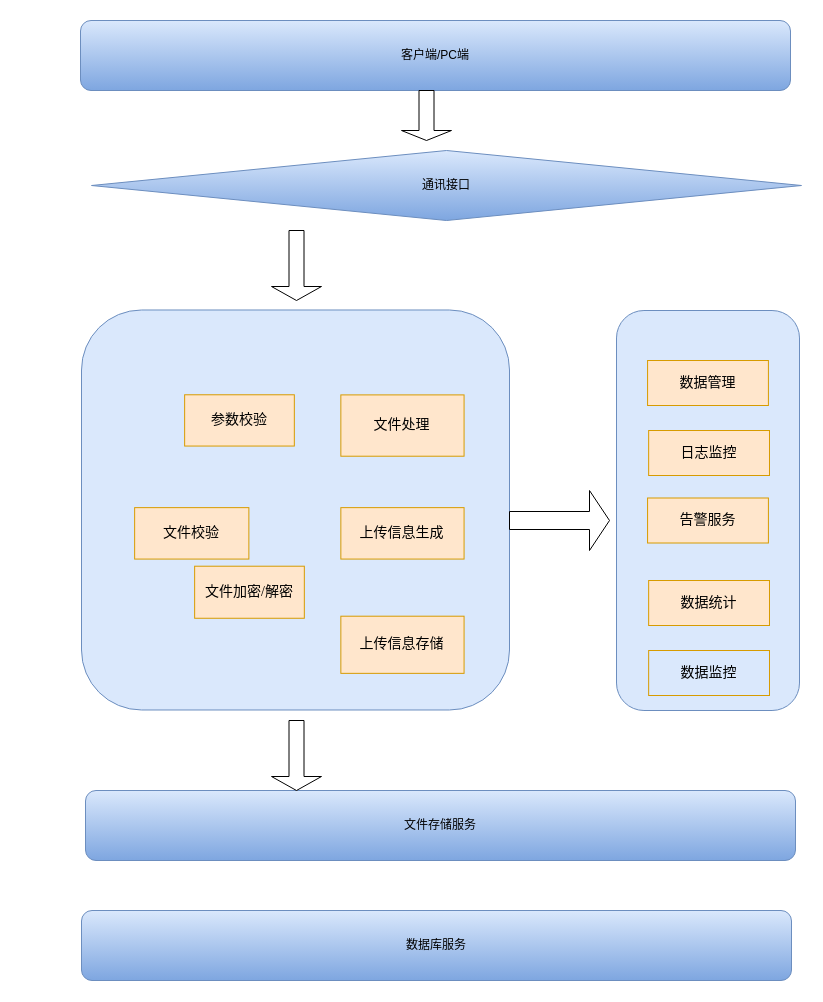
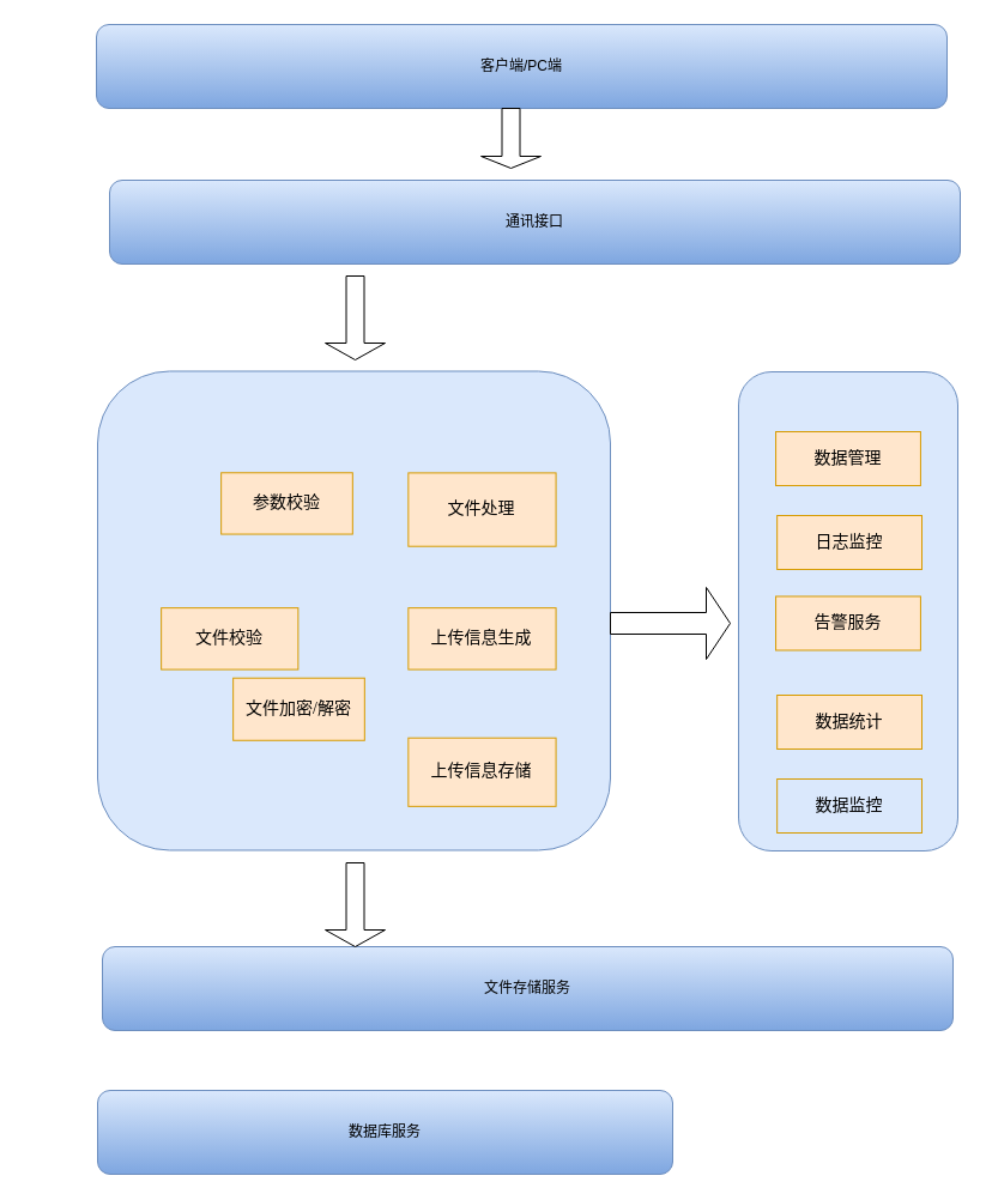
  <mxCell id="0" />
  <mxCell id="1" parent="0" />
  <mxCell id="2" value="" style="group" vertex="1" connectable="0" parent="1"><mxGeometry x="20" y="50" width="710" height="70" as="geometry" /></mxCell>
  <mxCell id="3" value="客户端/PC端" style="rounded=1;whiteSpace=wrap;html=1;fillColor=#dae8fc;strokeColor=#6c8ebf;gradientColor=#7ea6e0;" vertex="1" parent="2"><mxGeometry x="60" y="-30" width="710" height="70" as="geometry" /></mxCell>
  <mxCell id="4" value="" style="shape=singleArrow;direction=south;whiteSpace=wrap;html=1;" vertex="1" parent="1"><mxGeometry x="401" y="90" width="50" height="50" as="geometry" /></mxCell>
- <mxCell id="5" value="通讯接口" style="rhombus;whiteSpace=wrap;html=1;fillColor=#dae8fc;strokeColor=#6c8ebf;gradientColor=#7ea6e0;" vertex="1" parent="1"><mxGeometry x="91" y="150" width="710" height="70" as="geometry" /></mxCell>
+ <mxCell id="5" value="通讯接口" style="rounded=1;whiteSpace=wrap;html=1;fillColor=#dae8fc;strokeColor=#6c8ebf;gradientColor=#7ea6e0;" vertex="1" parent="1"><mxGeometry x="91" y="150" width="710" height="70" as="geometry" /></mxCell>
  <mxCell id="6" value="" style="group" vertex="1" connectable="0" parent="1"><mxGeometry x="81" y="310" width="718" height="420" as="geometry" /></mxCell>
  <mxCell id="7" value="" style="group" vertex="1" connectable="0" parent="6"><mxGeometry y="20" width="428" height="400" as="geometry" /></mxCell>
  <mxCell id="8" value="" style="rounded=1;whiteSpace=wrap;html=1;fillColor=#dae8fc;strokeColor=#6c8ebf;" vertex="1" parent="7"><mxGeometry y="-20.513" width="428.0" height="400.0" as="geometry" /></mxCell>
  <mxCell id="9" value="&lt;p style=&quot;margin: 0pt 0pt 0.0pt; text-align: justify; font-family: &amp;quot;Times New Roman&amp;quot;; font-size: 10.5pt;&quot; class=&quot;MsoNormal&quot;&gt;参数校验&lt;/p&gt;" style="rounded=0;whiteSpace=wrap;html=1;fillColor=#ffe6cc;strokeColor=#d79b00;" vertex="1" parent="7"><mxGeometry x="103.139" y="64.284" width="109.687" height="51.271" as="geometry" /></mxCell>
  <mxCell id="10" value="&lt;p style=&quot;margin: 0pt 0pt 0.0pt; text-align: justify; font-family: &amp;quot;Times New Roman&amp;quot;; font-size: 10.5pt;&quot; class=&quot;MsoNormal&quot;&gt;文件校验&lt;/p&gt;" style="rounded=0;whiteSpace=wrap;html=1;fillColor=#ffe6cc;strokeColor=#d79b00;" vertex="1" parent="7"><mxGeometry x="53.141" y="177.143" width="114.233" height="51.429" as="geometry" /></mxCell>
  <mxCell id="11" value="&lt;p style=&quot;margin: 0pt 0pt 0.0pt; text-align: justify; font-family: &amp;quot;Times New Roman&amp;quot;; font-size: 10.5pt;&quot; class=&quot;MsoNormal&quot;&gt;上传信息生成&lt;/p&gt;" style="rounded=0;whiteSpace=wrap;html=1;fillColor=#ffe6cc;strokeColor=#d79b00;" vertex="1" parent="7"><mxGeometry x="259.346" y="177.143" width="123.223" height="51.429" as="geometry" /></mxCell>
  <mxCell id="12" value="&lt;p style=&quot;margin: 0pt 0pt 0.0pt; text-align: justify; font-family: &amp;quot;Times New Roman&amp;quot;; font-size: 10.5pt;&quot; class=&quot;MsoNormal&quot;&gt;上传信息存储&lt;/p&gt;" style="rounded=0;whiteSpace=wrap;html=1;fillColor=#ffe6cc;strokeColor=#d79b00;" vertex="1" parent="7"><mxGeometry x="259.346" y="285.703" width="123.223" height="57.154" as="geometry" /></mxCell>
  <mxCell id="13" value="&lt;p style=&quot;margin: 0pt 0pt 0.0pt; text-align: justify; font-family: &amp;quot;Times New Roman&amp;quot;; font-size: 10.5pt;&quot; class=&quot;MsoNormal&quot;&gt;文件加密/解密&lt;/p&gt;" style="rounded=0;whiteSpace=wrap;html=1;fillColor=#ffe6cc;strokeColor=#d79b00;" vertex="1" parent="7"><mxGeometry x="113.139" y="235.71" width="109.687" height="52.053" as="geometry" /></mxCell>
  <mxCell id="14" value="&lt;p style=&quot;margin: 0pt 0pt 0.0pt; text-align: justify; font-family: &amp;quot;Times New Roman&amp;quot;; font-size: 10.5pt;&quot; class=&quot;MsoNormal&quot;&gt;文件处理&lt;/p&gt;" style="rounded=0;whiteSpace=wrap;html=1;fillColor=#ffe6cc;strokeColor=#d79b00;" vertex="1" parent="7"><mxGeometry x="259.346" y="64.4" width="123.223" height="61.314" as="geometry" /></mxCell>
  <mxCell id="15" value="" style="rounded=1;whiteSpace=wrap;html=1;fillColor=#dae8fc;strokeColor=#6c8ebf;" vertex="1" parent="6"><mxGeometry x="535" width="183" height="400" as="geometry" /></mxCell>
  <mxCell id="16" value="&lt;p style=&quot;margin: 0pt 0pt 0.0pt; text-align: justify; font-family: &amp;quot;Times New Roman&amp;quot;; font-size: 10.5pt;&quot; class=&quot;MsoNormal&quot;&gt;数据统计&lt;/p&gt;" style="rounded=0;whiteSpace=wrap;html=1;fillColor=#ffe6cc;strokeColor=#d79b00;" vertex="1" parent="6"><mxGeometry x="567.154" y="270" width="120.845" height="45" as="geometry" /></mxCell>
  <mxCell id="17" value="&lt;p style=&quot;margin: 0pt 0pt 0.0pt; text-align: justify; font-family: &amp;quot;Times New Roman&amp;quot;; font-size: 10.5pt;&quot; class=&quot;MsoNormal&quot;&gt;数据管理&lt;/p&gt;" style="rounded=0;whiteSpace=wrap;html=1;fillColor=#ffe6cc;strokeColor=#d79b00;" vertex="1" parent="6"><mxGeometry x="566.074" y="50" width="120.845" height="45" as="geometry" /></mxCell>
  <mxCell id="18" value="" style="shape=singleArrow;direction=east;whiteSpace=wrap;html=1;" vertex="1" parent="6"><mxGeometry x="428" y="180" width="100" height="60" as="geometry" /></mxCell>
  <mxCell id="19" value="&lt;p style=&quot;margin: 0pt 0pt 0.0pt; text-align: justify; font-family: &amp;quot;Times New Roman&amp;quot;; font-size: 10.5pt;&quot; class=&quot;MsoNormal&quot;&gt;日志监控&lt;/p&gt;" style="rounded=0;whiteSpace=wrap;html=1;fillColor=#ffe6cc;strokeColor=#d79b00;" vertex="1" parent="6"><mxGeometry x="567.154" y="120" width="120.845" height="45" as="geometry" /></mxCell>
  <mxCell id="20" value="&lt;p style=&quot;margin: 0pt 0pt 0.0pt; text-align: justify; font-family: &amp;quot;Times New Roman&amp;quot;; font-size: 10.5pt;&quot; class=&quot;MsoNormal&quot;&gt;告警服务&lt;/p&gt;" style="rounded=0;whiteSpace=wrap;html=1;fillColor=#ffe6cc;strokeColor=#d79b00;" vertex="1" parent="6"><mxGeometry x="566.074" y="187.5" width="120.845" height="45" as="geometry" /></mxCell>
  <mxCell id="21" value="&lt;p style=&quot;margin: 0pt 0pt 0.0pt; text-align: justify; font-family: &amp;quot;Times New Roman&amp;quot;; font-size: 10.5pt;&quot; class=&quot;MsoNormal&quot;&gt;数据监控&lt;/p&gt;" style="rounded=0;whiteSpace=wrap;html=1;fillColor=#dae8fc;strokeColor=#d79b00;" vertex="1" parent="6"><mxGeometry x="567.154" y="340" width="120.845" height="45" as="geometry" /></mxCell>
  <mxCell id="22" value="" style="shape=singleArrow;direction=south;whiteSpace=wrap;html=1;" vertex="1" parent="1"><mxGeometry x="271" y="230" width="50" height="70" as="geometry" /></mxCell>
  <mxCell id="23" value="文件存储服务" style="rounded=1;whiteSpace=wrap;html=1;fillColor=#dae8fc;strokeColor=#6c8ebf;gradientColor=#7ea6e0;" vertex="1" parent="1"><mxGeometry x="85" y="790" width="710" height="70" as="geometry" /></mxCell>
  <mxCell id="24" value="" style="shape=singleArrow;direction=south;whiteSpace=wrap;html=1;" vertex="1" parent="1"><mxGeometry x="271" y="720" width="50" height="70" as="geometry" /></mxCell>
- <mxCell id="25" value="数据库服务" style="rounded=1;whiteSpace=wrap;html=1;fillColor=#dae8fc;strokeColor=#6c8ebf;gradientColor=#7ea6e0;" vertex="1" parent="1"><mxGeometry x="81" y="910" width="710" height="70" as="geometry" /></mxCell>
+ <mxCell id="25" value="数据库服务" style="rounded=1;whiteSpace=wrap;html=1;fillColor=#dae8fc;strokeColor=#6c8ebf;gradientColor=#7ea6e0;" vertex="1" parent="1"><mxGeometry x="81" y="910" width="480" height="70" as="geometry" /></mxCell>
